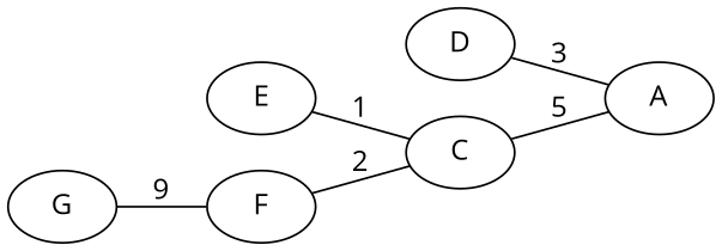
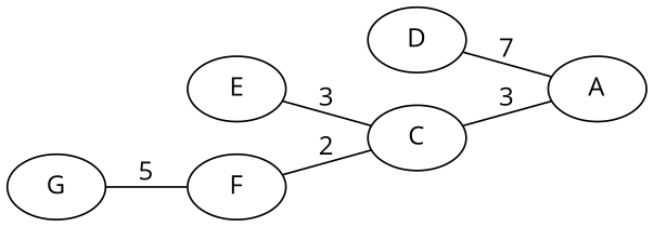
  graph {
    fontname="Open Sans"
    rankdir=LR
    node [fontname="Open Sans"]
    edge [fontname="Open Sans"]
    C
    A
    E
    D
    F
    G
-   C -- A [label=5]
-   E -- C [label=1]
-   D -- A [label=3]
+   C -- A [label=3]
+   E -- C [label=3]
+   D -- A [label=7]
    F -- C [label=2]
-   G -- F [label=9]
+   G -- F [label=5]
  }
